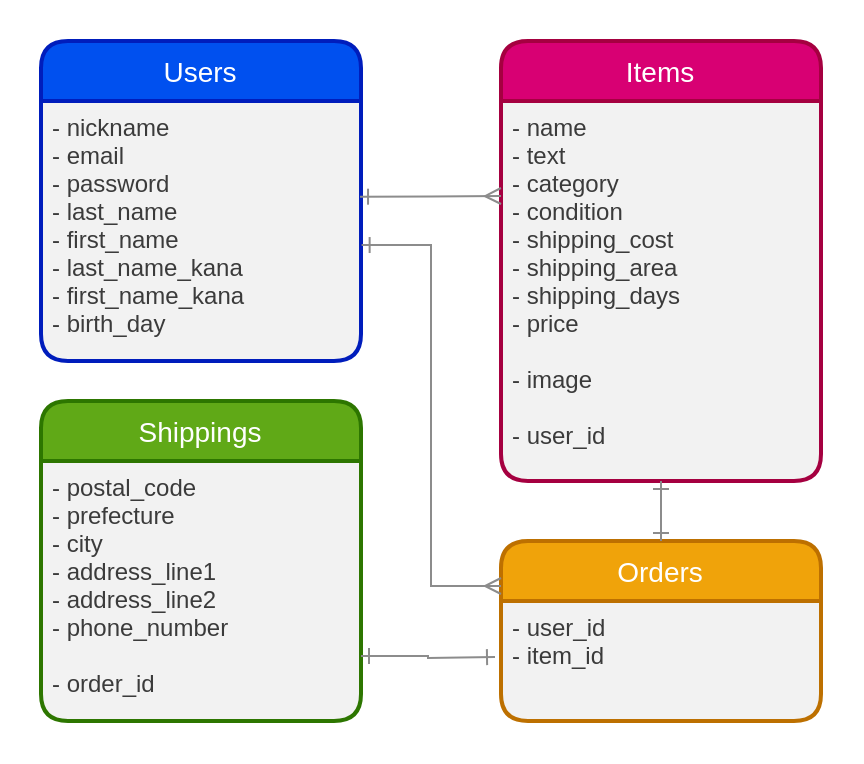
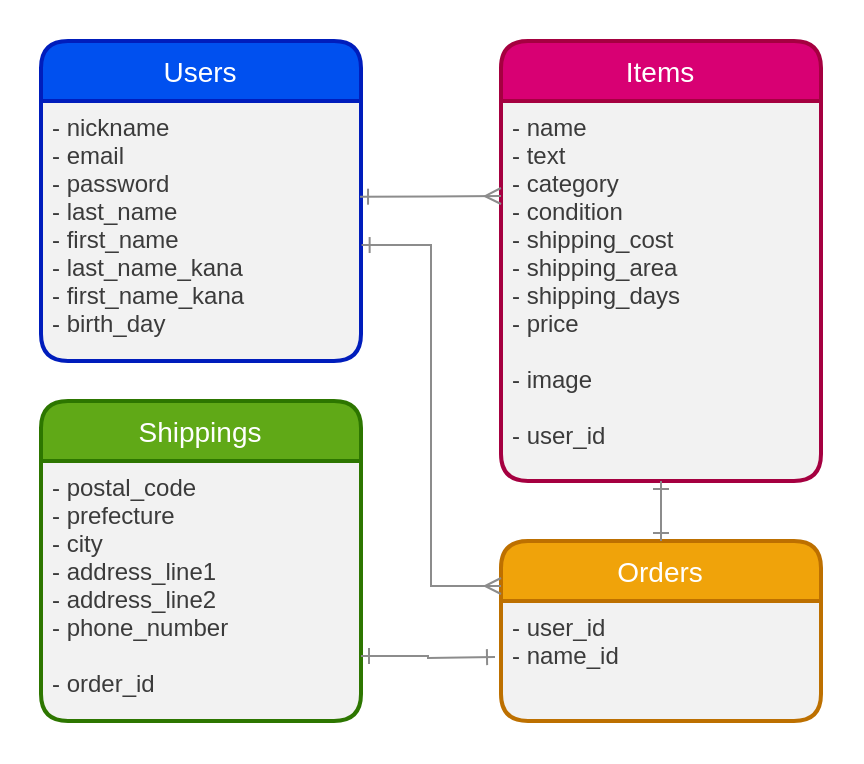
  <mxCell id="0" />
  <mxCell id="1" parent="0" />
  <mxCell id="2" value="Users" style="swimlane;childLayout=stackLayout;horizontal=1;startSize=30;horizontalStack=0;rounded=1;fontSize=14;fontStyle=0;strokeWidth=2;resizeParent=0;resizeLast=1;shadow=0;dashed=0;align=center;fillColor=#0050ef;strokeColor=#001DBC;fontColor=#ffffff;swimlaneFillColor=#F2F2F2;" vertex="1" parent="1"><mxGeometry x="20" y="20" width="160" height="160" as="geometry" /></mxCell>
  <mxCell id="3" value="- nickname&#10;- email&#10;- password&#10;- last_name&#10;- first_name&#10;- last_name_kana&#10;- first_name_kana&#10;- birth_day" style="align=left;strokeColor=none;fillColor=none;spacingLeft=4;fontSize=12;verticalAlign=top;resizable=0;rotatable=0;part=1;fontColor=#3B3B3B;" vertex="1" parent="2"><mxGeometry y="30" width="160" height="130" as="geometry" /></mxCell>
  <mxCell id="4" value="Items" style="swimlane;childLayout=stackLayout;horizontal=1;startSize=30;horizontalStack=0;rounded=1;fontSize=14;fontStyle=0;strokeWidth=2;resizeParent=0;resizeLast=1;shadow=0;dashed=0;align=center;fillColor=#d80073;strokeColor=#A50040;fontColor=#ffffff;swimlaneFillColor=#F2F2F2;" vertex="1" parent="1"><mxGeometry x="250" y="20" width="160" height="220" as="geometry" /></mxCell>
  <mxCell id="5" value="- name&#10;- text&#10;- category&#10;- condition&#10;- shipping_cost&#10;- shipping_area&#10;- shipping_days&#10;- price&#10;&#10;- image&#10;&#10;- user_id" style="align=left;strokeColor=none;fillColor=none;spacingLeft=4;fontSize=12;verticalAlign=top;resizable=0;rotatable=0;part=1;fontColor=#3B3B3B;" vertex="1" parent="4"><mxGeometry y="30" width="160" height="190" as="geometry" /></mxCell>
  <mxCell id="6" value="Shippings" style="swimlane;childLayout=stackLayout;horizontal=1;startSize=30;horizontalStack=0;rounded=1;fontSize=14;fontStyle=0;strokeWidth=2;resizeParent=0;resizeLast=1;shadow=0;dashed=0;align=center;fillColor=#60a917;strokeColor=#2D7600;fontColor=#ffffff;swimlaneFillColor=#F2F2F2;" vertex="1" parent="1"><mxGeometry x="20" y="200" width="160" height="160" as="geometry" /></mxCell>
  <mxCell id="7" value="- postal_code&#10;- prefecture&#10;- city&#10;- address_line1&#10;- address_line2&#10;- phone_number&#10;&#10;- order_id" style="align=left;strokeColor=none;fillColor=none;spacingLeft=4;fontSize=12;verticalAlign=top;resizable=0;rotatable=0;part=1;fontColor=#3B3B3B;" vertex="1" parent="6"><mxGeometry y="30" width="160" height="130" as="geometry" /></mxCell>
  <mxCell id="8" style="edgeStyle=orthogonalEdgeStyle;rounded=0;orthogonalLoop=1;jettySize=auto;html=1;entryX=0;entryY=0.25;entryDx=0;entryDy=0;startArrow=ERone;startFill=0;endArrow=ERmany;endFill=0;fontColor=#F0F0F0;strokeColor=#8C8C8C;exitX=0.997;exitY=0.368;exitDx=0;exitDy=0;exitPerimeter=0;" edge="1" parent="1" source="3" target="5"><mxGeometry relative="1" as="geometry" /></mxCell>
  <mxCell id="9" value="Orders" style="swimlane;childLayout=stackLayout;horizontal=1;startSize=30;horizontalStack=0;rounded=1;fontSize=14;fontStyle=0;strokeWidth=2;resizeParent=0;resizeLast=1;shadow=0;dashed=0;align=center;fillColor=#f0a30a;strokeColor=#BD7000;fontColor=#ffffff;swimlaneFillColor=#F2F2F2;" vertex="1" parent="1"><mxGeometry x="250" y="270" width="160" height="90" as="geometry" /></mxCell>
- <mxCell id="10" value="- user_id&#10;- item_id" style="align=left;strokeColor=none;fillColor=none;spacingLeft=4;fontSize=12;verticalAlign=top;resizable=0;rotatable=0;part=1;fontColor=#3B3B3B;" vertex="1" parent="9"><mxGeometry y="30" width="160" height="60" as="geometry" /></mxCell>
+ <mxCell id="10" value="- user_id&#10;- name_id" style="align=left;strokeColor=none;fillColor=none;spacingLeft=4;fontSize=12;verticalAlign=top;resizable=0;rotatable=0;part=1;fontColor=#3B3B3B;" vertex="1" parent="9"><mxGeometry y="30" width="160" height="60" as="geometry" /></mxCell>
  <mxCell id="11" style="edgeStyle=orthogonalEdgeStyle;rounded=0;orthogonalLoop=1;jettySize=auto;html=1;exitX=0.5;exitY=1;exitDx=0;exitDy=0;entryX=0.5;entryY=0;entryDx=0;entryDy=0;startArrow=ERone;startFill=0;endArrow=ERone;endFill=0;strokeColor=#8C8C8C;fontColor=#3B3B3B;" edge="1" parent="1" source="5" target="9"><mxGeometry relative="1" as="geometry" /></mxCell>
  <mxCell id="12" style="edgeStyle=orthogonalEdgeStyle;rounded=0;orthogonalLoop=1;jettySize=auto;html=1;entryX=1;entryY=0.75;entryDx=0;entryDy=0;startArrow=ERone;startFill=0;endArrow=ERone;endFill=0;strokeColor=#8C8C8C;fontColor=#3B3B3B;" edge="1" parent="1" target="7"><mxGeometry relative="1" as="geometry"><mxPoint x="247" y="328" as="sourcePoint" /></mxGeometry></mxCell>
  <mxCell id="13" style="edgeStyle=orthogonalEdgeStyle;rounded=0;orthogonalLoop=1;jettySize=auto;html=1;exitX=1.002;exitY=0.554;exitDx=0;exitDy=0;entryX=0;entryY=0.25;entryDx=0;entryDy=0;startArrow=ERone;startFill=0;endArrow=ERmany;endFill=0;strokeColor=#8C8C8C;fontColor=#3B3B3B;exitPerimeter=0;" edge="1" parent="1" source="3" target="9"><mxGeometry relative="1" as="geometry" /></mxCell>
